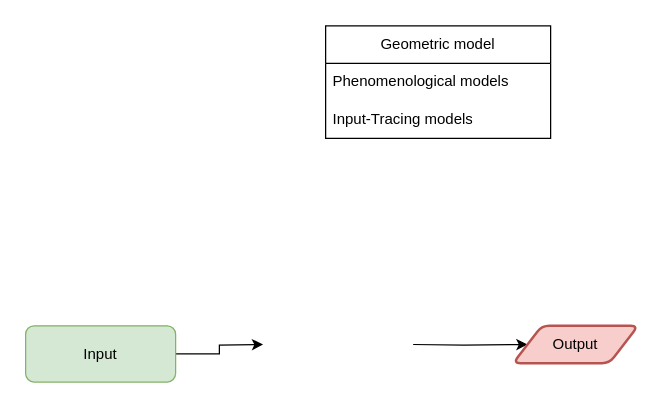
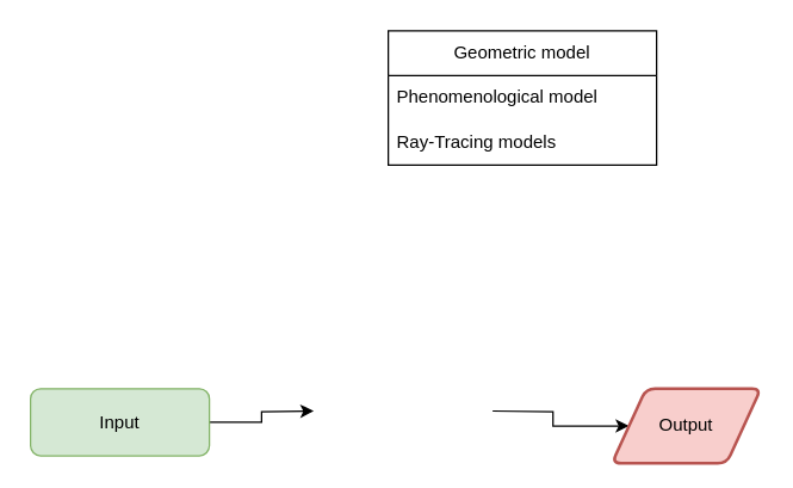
  <mxCell id="0" />
  <mxCell id="1" parent="0" />
  <mxCell id="2" style="edgeStyle=orthogonalEdgeStyle;rounded=0;orthogonalLoop=1;jettySize=auto;html=1;exitX=1;exitY=0.5;exitDx=0;exitDy=0;entryX=0;entryY=0.5;entryDx=0;entryDy=0;" edge="1" parent="1" source="3"><mxGeometry relative="1" as="geometry"><mxPoint x="210" y="275" as="targetPoint" /></mxGeometry></mxCell>
  <mxCell id="3" value="Input" style="rounded=1;whiteSpace=wrap;html=1;fillColor=#d5e8d4;strokeColor=#82b366;" vertex="1" parent="1"><mxGeometry x="20" y="260" width="120" height="45" as="geometry" /></mxCell>
  <mxCell id="4" style="edgeStyle=orthogonalEdgeStyle;rounded=0;orthogonalLoop=1;jettySize=auto;html=1;exitX=1;exitY=0.5;exitDx=0;exitDy=0;entryX=0;entryY=0.5;entryDx=0;entryDy=0;" edge="1" parent="1" target="5"><mxGeometry relative="1" as="geometry"><mxPoint x="330" y="275" as="sourcePoint" /></mxGeometry></mxCell>
- <mxCell id="5" value="Output" style="shape=parallelogram;html=1;strokeWidth=2;perimeter=parallelogramPerimeter;whiteSpace=wrap;rounded=1;arcSize=12;size=0.23;fillColor=#f8cecc;strokeColor=#b85450;" vertex="1" parent="1"><mxGeometry x="410" y="260" width="100" height="30" as="geometry" /></mxCell>
+ <mxCell id="5" value="Output" style="shape=parallelogram;html=1;strokeWidth=2;perimeter=parallelogramPerimeter;whiteSpace=wrap;rounded=1;arcSize=12;size=0.23;fillColor=#f8cecc;strokeColor=#b85450;" vertex="1" parent="1"><mxGeometry x="410" y="260" width="100" height="50" as="geometry" /></mxCell>
  <mxCell id="6" value="Geometric model" style="swimlane;fontStyle=0;childLayout=stackLayout;horizontal=1;startSize=30;horizontalStack=0;resizeParent=1;resizeParentMax=0;resizeLast=0;collapsible=1;marginBottom=0;whiteSpace=wrap;html=1;" vertex="1" parent="1"><mxGeometry x="260" y="20" width="180" height="90" as="geometry" /></mxCell>
- <mxCell id="7" value="Phenomenological models" style="text;strokeColor=none;fillColor=none;align=left;verticalAlign=middle;spacingLeft=4;spacingRight=4;overflow=hidden;points=[[0,0.5],[1,0.5]];portConstraint=eastwest;rotatable=0;whiteSpace=wrap;html=1;" vertex="1" parent="6"><mxGeometry y="30" width="180" height="30" as="geometry" /></mxCell>
- <mxCell id="8" value="Input-Tracing models" style="text;strokeColor=none;fillColor=none;align=left;verticalAlign=middle;spacingLeft=4;spacingRight=4;overflow=hidden;points=[[0,0.5],[1,0.5]];portConstraint=eastwest;rotatable=0;whiteSpace=wrap;html=1;" vertex="1" parent="6"><mxGeometry y="60" width="180" height="30" as="geometry" /></mxCell>
+ <mxCell id="7" value="Phenomenological model" style="text;strokeColor=none;fillColor=none;align=left;verticalAlign=middle;spacingLeft=4;spacingRight=4;overflow=hidden;points=[[0,0.5],[1,0.5]];portConstraint=eastwest;rotatable=0;whiteSpace=wrap;html=1;" vertex="1" parent="6"><mxGeometry y="30" width="180" height="30" as="geometry" /></mxCell>
+ <mxCell id="8" value="Ray-Tracing models" style="text;strokeColor=none;fillColor=none;align=left;verticalAlign=middle;spacingLeft=4;spacingRight=4;overflow=hidden;points=[[0,0.5],[1,0.5]];portConstraint=eastwest;rotatable=0;whiteSpace=wrap;html=1;" vertex="1" parent="6"><mxGeometry y="60" width="180" height="30" as="geometry" /></mxCell>
